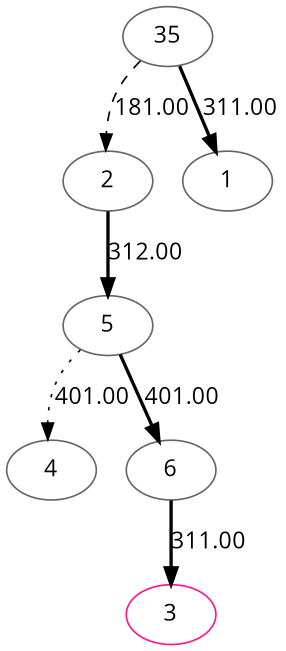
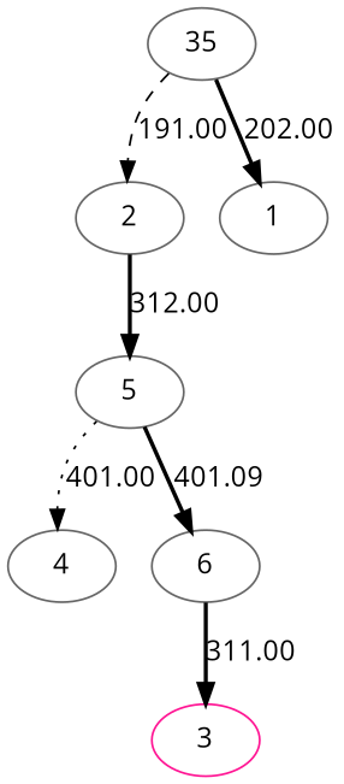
  digraph {
    fontname="Open Sans"
    node [color=gray40 fontname="Open Sans"]
    edge [fontname="Open Sans" style=bold]
    5
    4
    6
    2
    35
    1
    3 [color=deeppink]
    5 -> 4 [label=401.00 style=dotted]
-   5 -> 6 [label=401.00]
+   5 -> 6 [label=401.09]
    6 -> 3 [label=311.00]
    2 -> 5 [label=312.00]
-   35 -> 2 [label=181.00 style=dashed]
-   35 -> 1 [label=311.00]
+   35 -> 2 [label=191.00 style=dashed]
+   35 -> 1 [label=202.00]
  }
